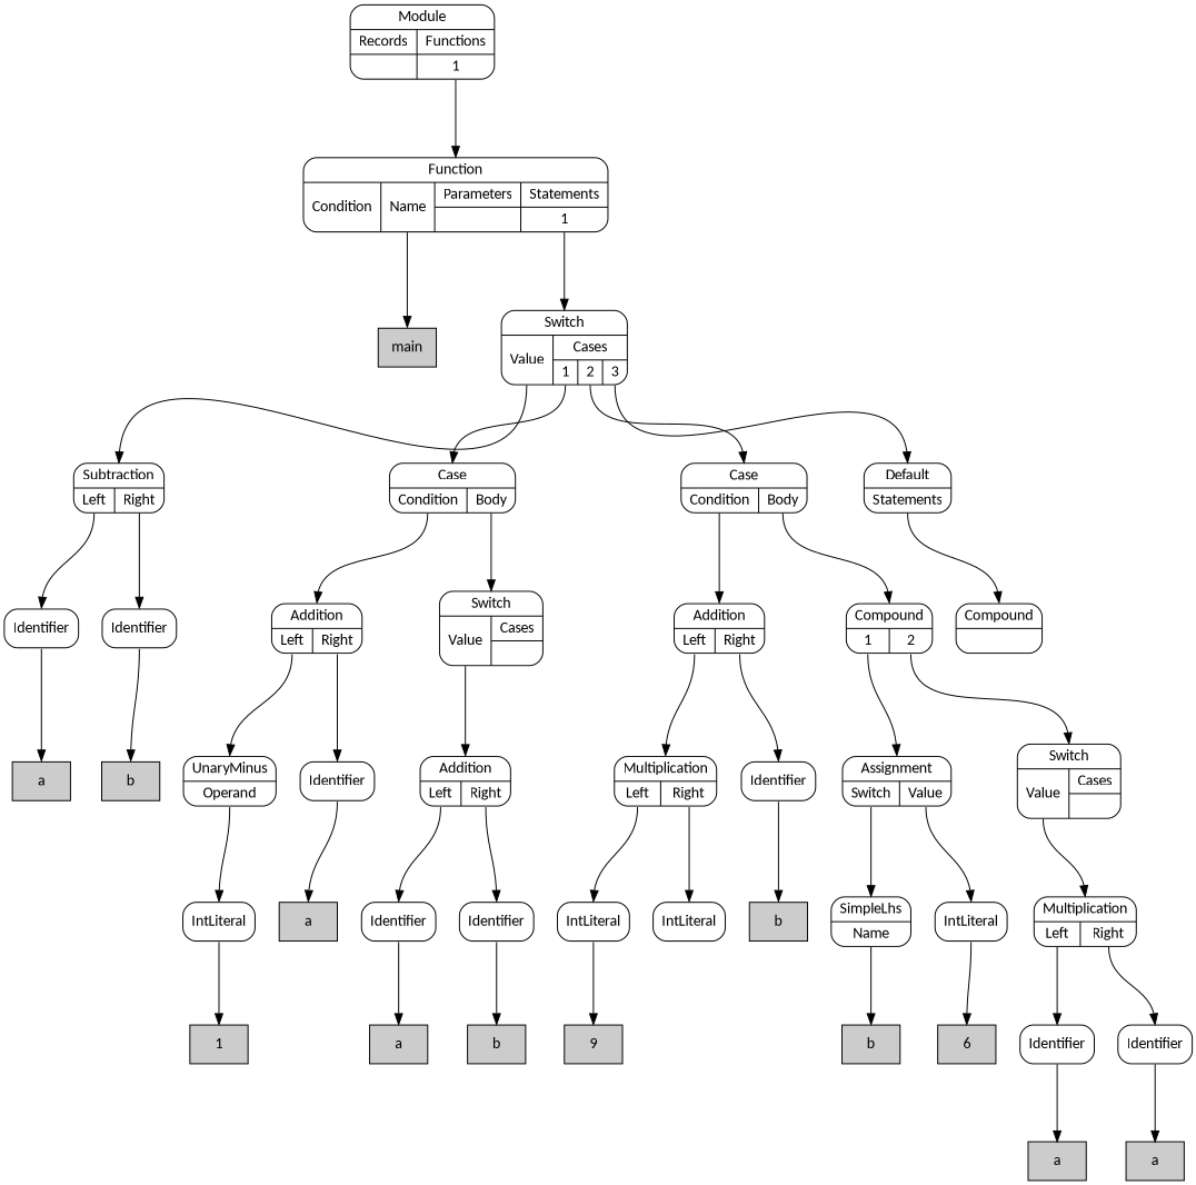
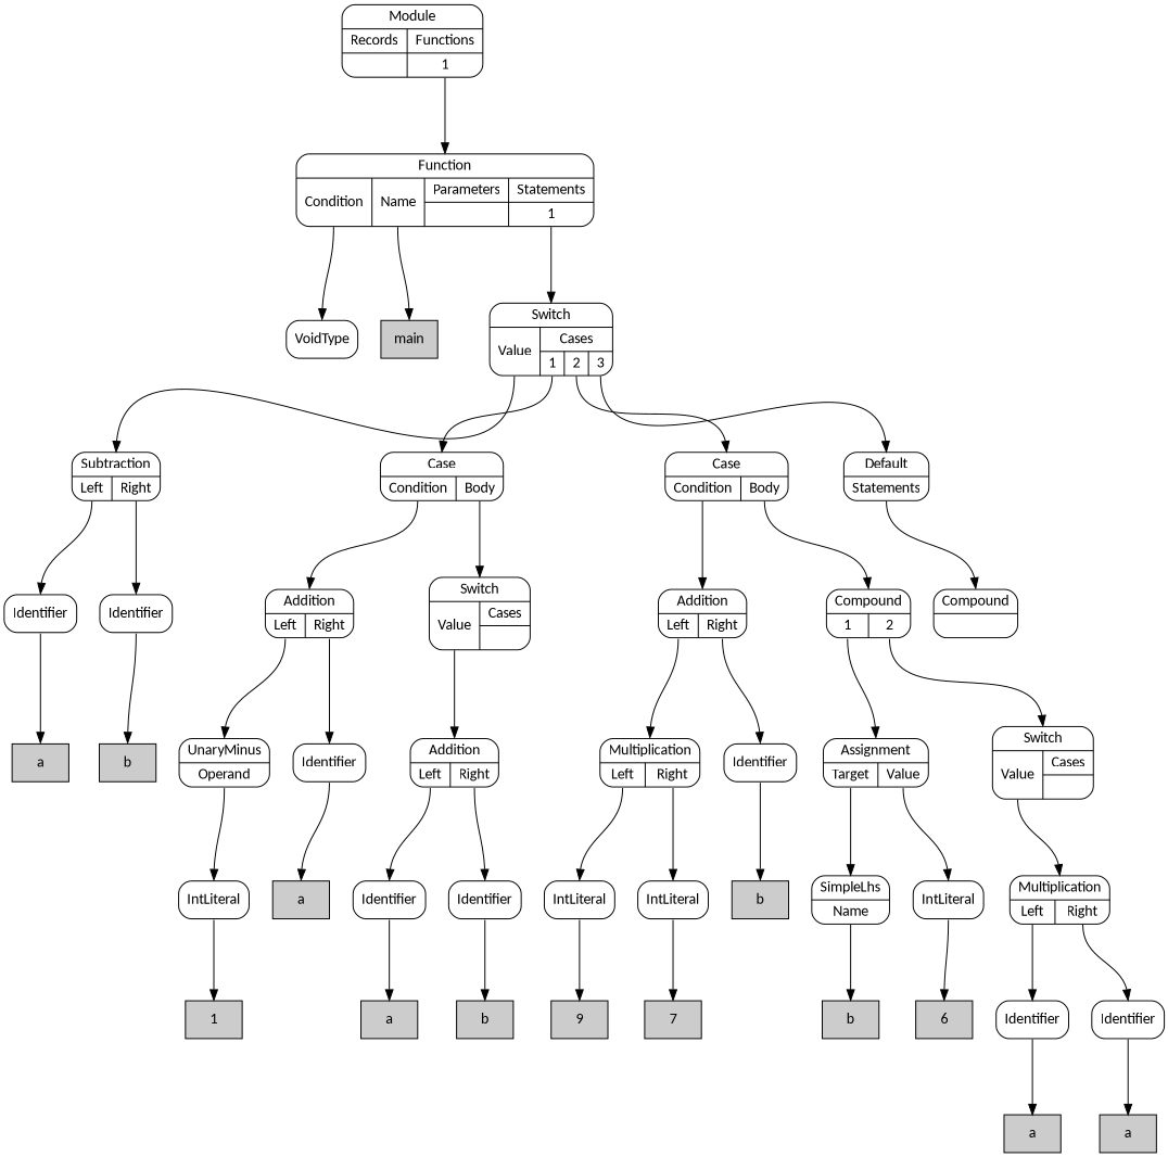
  digraph {
    nodesep=0.3
    ordering=out
    ranksep=1
    node [fillcolor=white fontname=Calibri shape=Mrecord style=filled]
    edge [headport=n tailport="p0:s"]
+   n1 [label=VoidType]
    n2 [fillcolor="#cccccc" label=main shape=box]
    n3 [fillcolor="#cccccc" label=a shape=box]
    n4 [label=Identifier]
    n5 [fillcolor="#cccccc" label=b shape=box]
    n6 [label=Identifier]
    n7 [label="{Subtraction|{<p0>Left|<p1>Right}}"]
    n8 [fillcolor="#cccccc" label=1 shape=box]
    n9 [label=IntLiteral]
    n10 [label="{UnaryMinus|{<p0>Operand}}"]
    n11 [fillcolor="#cccccc" label=a shape=box]
    n12 [label=Identifier]
    n13 [label="{Addition|{<p0>Left|<p1>Right}}"]
    n14 [fillcolor="#cccccc" label=a shape=box]
    n15 [label=Identifier]
    n16 [fillcolor="#cccccc" label=b shape=box]
    n17 [label=Identifier]
    n18 [label="{Addition|{<p0>Left|<p1>Right}}"]
    n19 [label="{Switch|{<p0>Value|{Cases|{}}}}"]
    n20 [label="{Case|{<p0>Condition|<p1>Body}}"]
    n21 [fillcolor="#cccccc" label=9 shape=box]
    n22 [label=IntLiteral]
+   n23 [fillcolor="#cccccc" label=7 shape=box]
    n24 [label=IntLiteral]
    n25 [label="{Multiplication|{<p0>Left|<p1>Right}}"]
    n26 [fillcolor="#cccccc" label=b shape=box]
    n27 [label=Identifier]
    n28 [label="{Addition|{<p0>Left|<p1>Right}}"]
    n29 [fillcolor="#cccccc" label=b shape=box]
    n30 [label="{SimpleLhs|{<p0>Name}}"]
    n31 [fillcolor="#cccccc" label=6 shape=box]
    n32 [label=IntLiteral]
-   n33 [label="{Assignment|{<p0>Switch|<p1>Value}}"]
+   n33 [label="{Assignment|{<p0>Target|<p1>Value}}"]
    n34 [fillcolor="#cccccc" label=a shape=box]
    n35 [label=Identifier]
    n36 [fillcolor="#cccccc" label=a shape=box]
    n37 [label=Identifier]
    n38 [label="{Multiplication|{<p0>Left|<p1>Right}}"]
    n39 [label="{Switch|{<p0>Value|{Cases|{}}}}"]
    n40 [label="{Compound|{<p0>1|<p1>2}}"]
    n41 [label="{Case|{<p0>Condition|<p1>Body}}"]
    n42 [label="{Compound|{}}"]
    n43 [label="{Default|{<p0>Statements}}"]
    n44 [label="{Switch|{<p0>Value|{Cases|{<p1_0>1|<p1_1>2|<p1_2>3}}}}"]
    n45 [label="{Function|{<p0>Condition|<p1>Name|{Parameters|{}}|{Statements|{<p3_0>1}}}}"]
    n46 [label="{Module|{{Records|{}}|{Functions|{<p1_0>1}}}}"]
    n4 -> n3 [tailport=s]
    n6 -> n5 [tailport=s]
    n7 -> n4
    n7 -> n6 [tailport="p1:s"]
    n9 -> n8 [tailport=s]
    n10 -> n9
    n12 -> n11 [tailport=s]
    n13 -> n10
    n13 -> n12 [tailport="p1:s"]
    n15 -> n14 [tailport=s]
    n17 -> n16 [tailport=s]
    n18 -> n15
    n18 -> n17 [tailport="p1:s"]
    n19 -> n18
    n20 -> n13
    n20 -> n19 [tailport="p1:s"]
    n22 -> n21 [tailport=s]
+   n24 -> n23 [tailport=s]
    n25 -> n22
    n25 -> n24 [tailport="p1:s"]
    n27 -> n26 [tailport=s]
    n28 -> n25
    n28 -> n27 [tailport="p1:s"]
    n30 -> n29
    n32 -> n31 [tailport=s]
    n33 -> n30
    n33 -> n32 [tailport="p1:s"]
    n35 -> n34 [tailport=s]
    n37 -> n36 [tailport=s]
    n38 -> n35
    n38 -> n37 [tailport="p1:s"]
    n39 -> n38
    n40 -> n33
    n40 -> n39 [tailport="p1:s"]
    n41 -> n28
    n41 -> n40 [tailport="p1:s"]
    n43 -> n42
    n44 -> n7
    n44 -> n20 [tailport="p1_0:s"]
    n44 -> n41 [tailport="p1_1:s"]
    n44 -> n43 [tailport="p1_2:s"]
+   n45 -> n1
    n45 -> n2 [tailport="p1:s"]
    n45 -> n44 [tailport="p3_0:s"]
    n46 -> n45 [tailport="p1_0:s"]
  }
